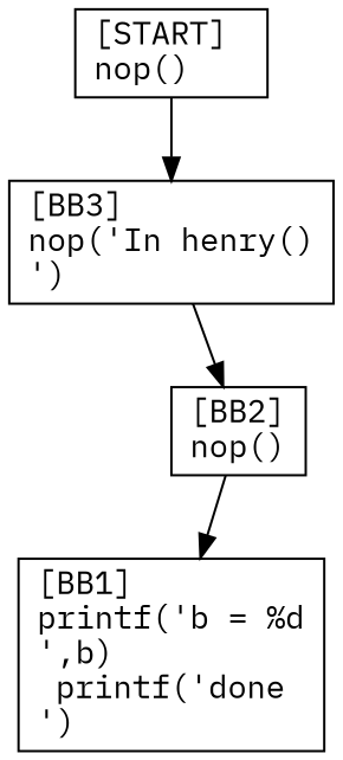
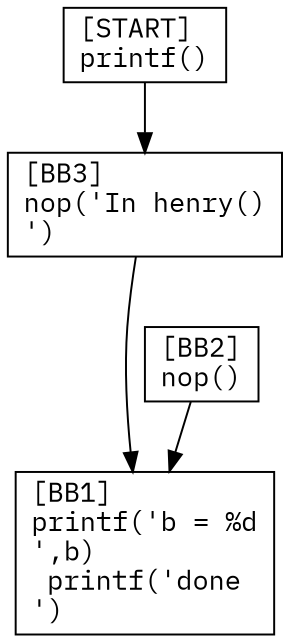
  digraph {
    fontname="IBM Plex Mono"
    node [fontname="IBM Plex Mono" shape=box]
    edge [fontname="IBM Plex Mono"]
    n1 [label="[BB3]\lnop('In henry()\n')\l"]
    n2 [label="[BB1]\lprintf('b = %d\n',b)\lprintf('done\n')\l"]
    n3 [label="[BB2]\lnop()\l"]
-   n4 [label="[START]\lnop()\l"]
-   n1 -> n3
+   n4 [label="[START]\lprintf()\l"]
+   n1 -> n2
    n3 -> n2
    n4 -> n1
  }
